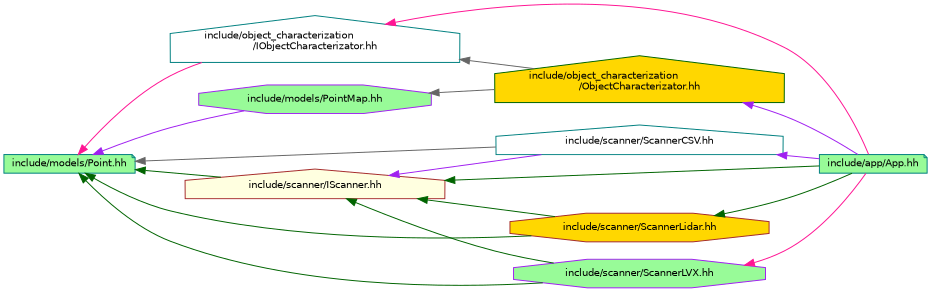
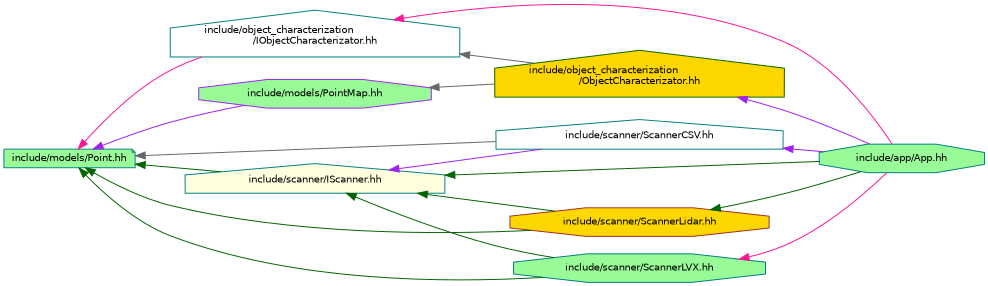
  digraph {
    rankdir=LR
    node [color=teal fillcolor=palegreen fontname=Helvetica fontsize=10 shape=house style=filled]
    edge [color=darkgreen dir=back fontname=Helvetica fontsize=10 labelfontname=Helvetica labelfontsize=10 style=solid]
    n1 [fontcolor=black height=0.2 label="include/models/Point.hh" shape=note width=0.4]
    n2 [color=purple height=0.2 label="include/models/PointMap.hh" shape=octagon width=0.4]
    n3 [fillcolor=white height=0.2 label="include/object_characterization\l/IObjectCharacterizator.hh" width=0.4]
-   n4 [color=brown fillcolor=lightyellow height=0.2 label="include/scanner/IScanner.hh" width=0.4]
+   n4 [fillcolor=lightyellow height=0.2 label="include/scanner/IScanner.hh" width=0.4]
    n5 [fillcolor=white height=0.2 label="include/scanner/ScannerCSV.hh" width=0.4]
    n6 [color=brown fillcolor=gold height=0.2 label="include/scanner/ScannerLidar.hh" shape=octagon width=0.4]
-   n7 [color=purple height=0.2 label="include/scanner/ScannerLVX.hh" shape=octagon width=0.4]
+   n7 [height=0.2 label="include/scanner/ScannerLVX.hh" shape=octagon width=0.4]
    n8 [color=darkgreen fillcolor=gold height=0.2 label="include/object_characterization\l/ObjectCharacterizator.hh" width=0.4]
-   n9 [height=0.2 label="include/app/App.hh" shape=note width=0.4]
+   n9 [height=0.2 label="include/app/App.hh" shape=octagon width=0.4]
    n1 -> n2 [color=purple]
    n1 -> n3 [color=deeppink]
    n1 -> n4
    n1 -> n5 [color=gray40]
    n1 -> n6
    n1 -> n7
    n2 -> n8 [color=gray40]
    n3 -> n8 [color=gray40]
    n3 -> n9 [color=deeppink]
    n4 -> n5 [color=purple]
    n4 -> n6
    n4 -> n7
    n4 -> n9
    n5 -> n9 [color=purple]
    n6 -> n9
    n7 -> n9 [color=deeppink]
    n8 -> n9 [color=purple]
  }
